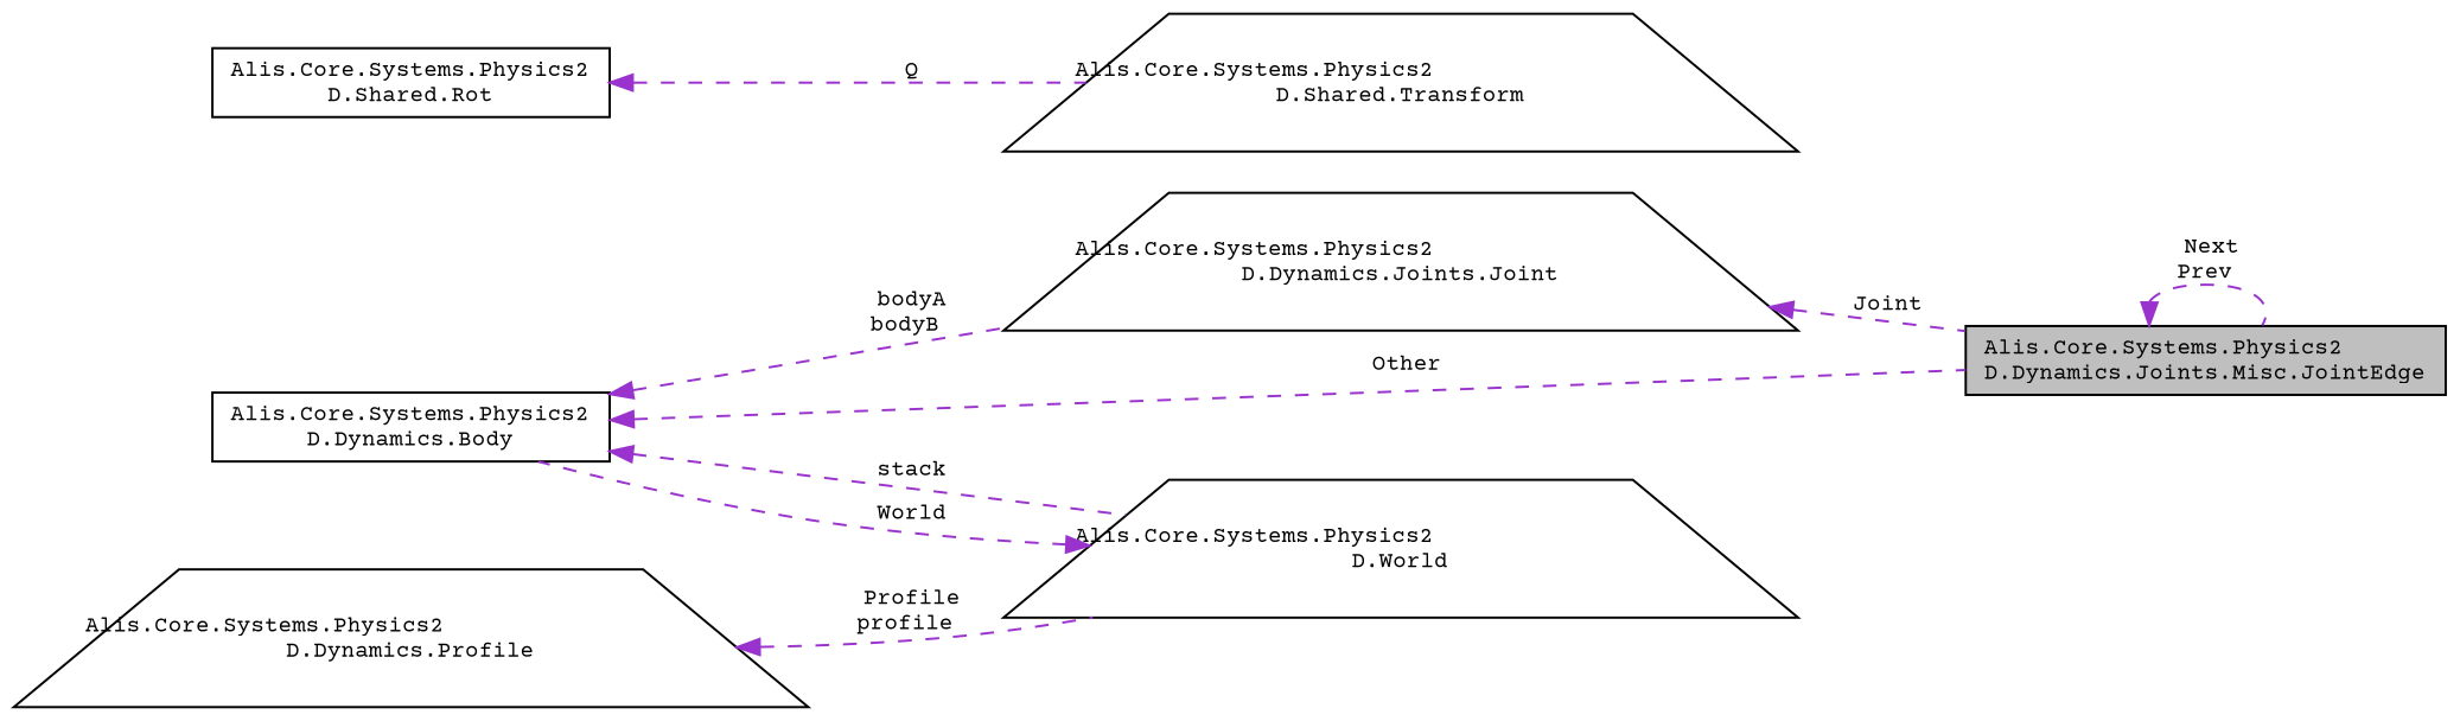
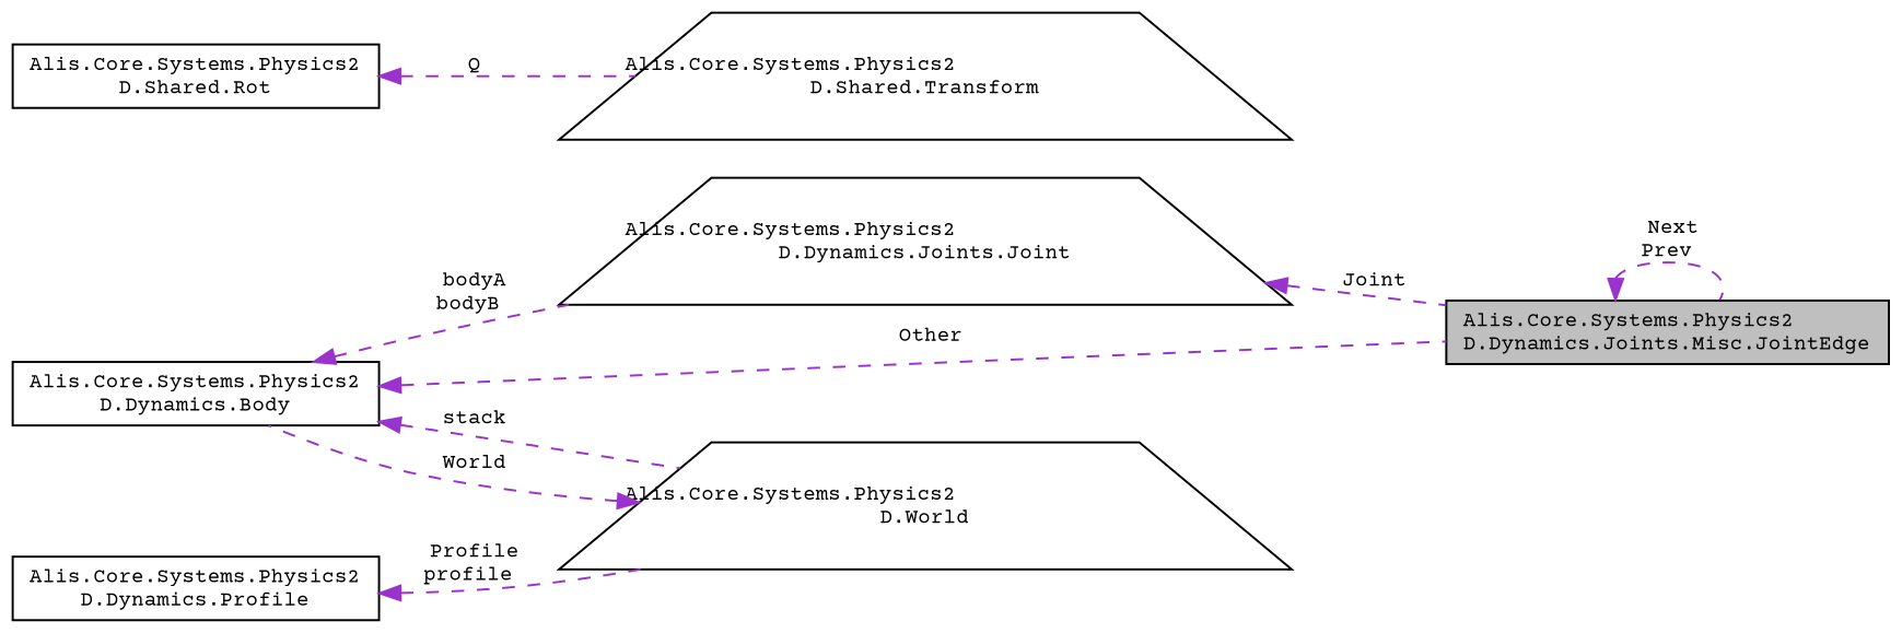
  digraph {
    fontname="Courier Prime"
    rankdir=LR
    node [color=black fillcolor=white fontname="Courier Prime" fontsize=10 shape=trapezium style=filled]
    edge [color=darkorchid3 dir=back fontname="Courier Prime" fontsize=10 labelfontname=Helvetica labelfontsize=10 style=dashed]
    n1 [fillcolor=grey75 fontcolor=black height=0.2 label="Alis.Core.Systems.Physics2\lD.Dynamics.Joints.Misc.JointEdge" shape=box width=0.4]
    n2 [height=0.2 label="Alis.Core.Systems.Physics2\lD.Dynamics.Body" shape=box width=0.4]
    n3 [height=0.2 label="Alis.Core.Systems.Physics2\lD.World" width=0.4]
    n4 [height=0.2 label="Alis.Core.Systems.Physics2\lD.Dynamics.Joints.Joint" width=0.4]
    n5 [height=0.2 label="Alis.Core.Systems.Physics2\lD.Shared.Transform" width=0.4]
    n6 [height=0.2 label="Alis.Core.Systems.Physics2\lD.Shared.Rot" shape=box width=0.4]
-   n7 [height=0.2 label="Alis.Core.Systems.Physics2\lD.Dynamics.Profile" width=0.4]
+   n7 [height=0.2 label="Alis.Core.Systems.Physics2\lD.Dynamics.Profile" shape=box width=0.4]
    n1 -> n1 [label=" Next\nPrev"]
    n2 -> n1 [label=" Other"]
    n2 -> n3 [label=" stack"]
    n2 -> n4 [label=" bodyA\nbodyB"]
    n3 -> n2 [label=" World"]
    n4 -> n1 [label=" Joint"]
    n6 -> n5 [label=" Q"]
    n7 -> n3 [label=" Profile\nprofile"]
  }
